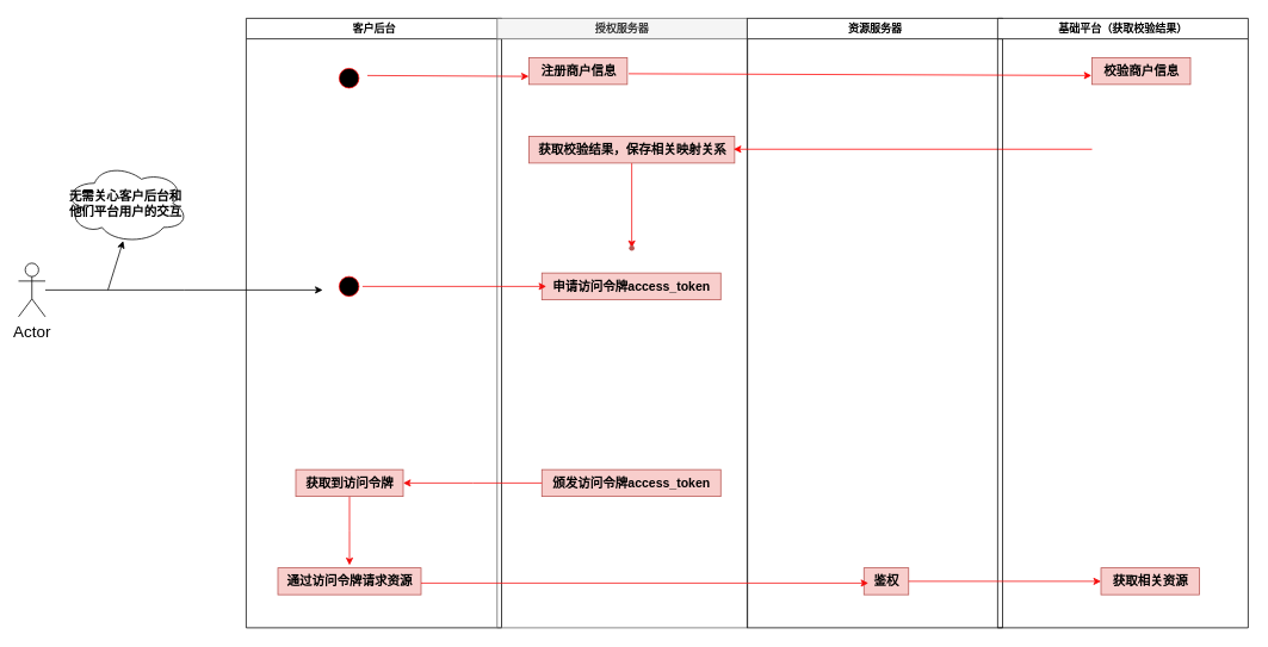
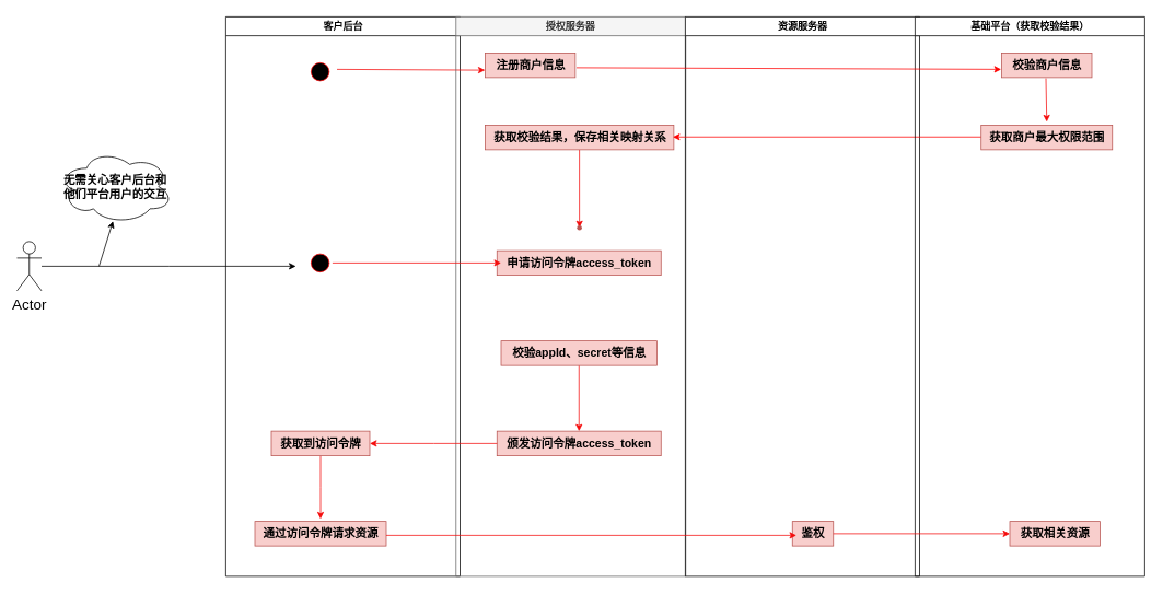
  <mxCell id="0" />
  <mxCell id="1" parent="0" />
  <mxCell id="2" value="客户后台" style="swimlane;whiteSpace=wrap" parent="1" vertex="1"><mxGeometry x="274.5" y="20" width="285.5" height="682" as="geometry" /></mxCell>
  <mxCell id="3" value="" style="ellipse;shape=startState;fillColor=#000000;strokeColor=#ff0000;" parent="2" vertex="1"><mxGeometry x="100" y="52" width="30" height="30" as="geometry" /></mxCell>
  <mxCell id="4" value="" style="endArrow=classic;html=1;rounded=0;fontSize=14;strokeColor=#f40b0b;entryX=0;entryY=0.7;entryDx=0;entryDy=0;entryPerimeter=0;" edge="1" parent="2" target="8"><mxGeometry width="50" height="50" relative="1" as="geometry"><mxPoint x="135.5" y="64" as="sourcePoint" /><mxPoint x="435.5" y="64" as="targetPoint" /></mxGeometry></mxCell>
  <mxCell id="5" value="" style="ellipse;shape=startState;fillColor=#000000;strokeColor=#ff0000;" vertex="1" parent="2"><mxGeometry x="100" y="285" width="30" height="30" as="geometry" /></mxCell>
  <mxCell id="6" value="通过访问令牌请求资源" style="text;html=1;align=center;verticalAlign=middle;resizable=0;points=[];autosize=1;strokeColor=#b85450;fillColor=#f8cecc;fontSize=14;fontStyle=1;fontColor=rgb(0, 0, 0);" vertex="1" parent="2"><mxGeometry x="35.5" y="615" width="160" height="30" as="geometry" /></mxCell>
  <mxCell id="7" value="授权服务器" style="swimlane;whiteSpace=wrap;fillColor=#f5f5f5;fontColor=#333333;strokeColor=#666666;" parent="1" vertex="1"><mxGeometry x="555" y="20" width="280" height="682" as="geometry" /></mxCell>
  <mxCell id="8" value="注册商户信息" style="text;html=1;align=center;verticalAlign=middle;resizable=0;points=[];autosize=1;strokeColor=#b85450;fillColor=#f8cecc;fontSize=14;fontStyle=1" vertex="1" parent="7"><mxGeometry x="35.5" y="44" width="110" height="30" as="geometry" /></mxCell>
  <mxCell id="9" value="" style="edgeStyle=orthogonalEdgeStyle;rounded=0;orthogonalLoop=1;jettySize=auto;html=1;strokeColor=#f40b0b;fontSize=14;" edge="1" parent="7" source="10" target="11"><mxGeometry relative="1" as="geometry" /></mxCell>
  <mxCell id="10" value="&lt;span style=&quot;font-weight: 700;&quot;&gt;获取校验结果，保存相关映射关系&lt;/span&gt;" style="text;html=1;align=center;verticalAlign=middle;resizable=0;points=[];autosize=1;strokeColor=#b85450;fillColor=#f8cecc;fontSize=14;" vertex="1" parent="7"><mxGeometry x="35.5" y="132" width="230" height="30" as="geometry" /></mxCell>
  <mxCell id="11" value="" style="shape=waypoint;sketch=0;size=6;pointerEvents=1;points=[];fillColor=#f8cecc;resizable=0;rotatable=0;perimeter=centerPerimeter;snapToPoint=1;fontSize=14;strokeColor=#b85450;fontColor=rgb(0, 0, 0);gradientColor=none;" vertex="1" parent="7"><mxGeometry x="130.5" y="237" width="40" height="40" as="geometry" /></mxCell>
  <mxCell id="12" value="申请访问令牌access_token" style="text;html=1;align=center;verticalAlign=middle;resizable=0;points=[];autosize=1;strokeColor=#b85450;fillColor=#f8cecc;fontSize=14;fontStyle=1" vertex="1" parent="7"><mxGeometry x="50" y="285" width="200" height="30" as="geometry" /></mxCell>
+ <mxCell id="13" value="" style="edgeStyle=orthogonalEdgeStyle;rounded=0;orthogonalLoop=1;jettySize=auto;html=1;strokeColor=#f40b0b;fontSize=14;" edge="1" parent="7" source="14" target="15"><mxGeometry relative="1" as="geometry" /></mxCell>
+ <mxCell id="14" value="校验appId、secret等信息" style="text;html=1;align=center;verticalAlign=middle;resizable=0;points=[];autosize=1;strokeColor=#b85450;fillColor=#f8cecc;fontSize=14;fontStyle=1;fontColor=rgb(0, 0, 0);" vertex="1" parent="7"><mxGeometry x="55" y="395" width="190" height="30" as="geometry" /></mxCell>
  <mxCell id="15" value="颁发访问令牌access_token" style="text;html=1;align=center;verticalAlign=middle;resizable=0;points=[];autosize=1;strokeColor=#b85450;fillColor=#f8cecc;fontSize=14;fontStyle=1;fontColor=rgb(0, 0, 0);" vertex="1" parent="7"><mxGeometry x="50" y="505" width="200" height="30" as="geometry" /></mxCell>
  <mxCell id="16" value="资源服务器" style="swimlane;whiteSpace=wrap" parent="1" vertex="1"><mxGeometry x="834.5" y="20" width="285.5" height="682" as="geometry" /></mxCell>
  <mxCell id="17" value="" style="endArrow=classic;html=1;rounded=0;strokeColor=#FF0000;fontSize=14;entryX=0.995;entryY=0.483;entryDx=0;entryDy=0;entryPerimeter=0;" edge="1" parent="16" target="10"><mxGeometry width="50" height="50" relative="1" as="geometry"><mxPoint x="385.5" y="146.5" as="sourcePoint" /><mxPoint x="-64.5" y="146.5" as="targetPoint" /></mxGeometry></mxCell>
  <mxCell id="18" value="鉴权" style="text;html=1;align=center;verticalAlign=middle;resizable=0;points=[];autosize=1;strokeColor=#b85450;fillColor=#f8cecc;fontSize=14;fontStyle=1;fontColor=rgb(0, 0, 0);" vertex="1" parent="16"><mxGeometry x="130.5" y="615" width="50" height="30" as="geometry" /></mxCell>
  <mxCell id="19" value="基础平台（获取校验结果）" style="swimlane;whiteSpace=wrap" vertex="1" parent="1"><mxGeometry x="1114.5" y="20" width="280" height="682" as="geometry" /></mxCell>
  <mxCell id="20" value="校验商户信息" style="text;html=1;align=center;verticalAlign=middle;resizable=0;points=[];autosize=1;strokeColor=#b85450;fillColor=#f8cecc;fontSize=14;fontStyle=1" vertex="1" parent="19"><mxGeometry x="105.5" y="44" width="110" height="30" as="geometry" /></mxCell>
+ <mxCell id="21" value="获取商户最大权限范围" style="text;html=1;align=center;verticalAlign=middle;resizable=0;points=[];autosize=1;strokeColor=#b85450;fillColor=#f8cecc;fontSize=14;fontStyle=1" vertex="1" parent="19"><mxGeometry x="80.5" y="132" width="160" height="30" as="geometry" /></mxCell>
+ <mxCell id="22" value="" style="endArrow=classic;html=1;rounded=0;strokeColor=#f40b0b;fontSize=14;exitX=0.491;exitY=1.033;exitDx=0;exitDy=0;exitPerimeter=0;entryX=0.5;entryY=-0.133;entryDx=0;entryDy=0;entryPerimeter=0;" edge="1" parent="19" source="20" target="21"><mxGeometry width="50" height="50" relative="1" as="geometry"><mxPoint x="-4.5" y="322" as="sourcePoint" /><mxPoint x="45.5" y="272" as="targetPoint" /></mxGeometry></mxCell>
  <mxCell id="23" value="获取相关资源" style="text;html=1;align=center;verticalAlign=middle;resizable=0;points=[];autosize=1;strokeColor=#b85450;fillColor=#f8cecc;fontSize=14;fontStyle=1;fontColor=rgb(0, 0, 0);" vertex="1" parent="19"><mxGeometry x="115.5" y="615" width="110" height="30" as="geometry" /></mxCell>
  <mxCell id="24" style="edgeStyle=orthogonalEdgeStyle;rounded=0;orthogonalLoop=1;jettySize=auto;html=1;fontSize=18;" edge="1" parent="1" source="25"><mxGeometry relative="1" as="geometry"><mxPoint x="360" y="324" as="targetPoint" /></mxGeometry></mxCell>
  <mxCell id="25" value="Actor" style="shape=umlActor;verticalLabelPosition=bottom;verticalAlign=top;html=1;outlineConnect=0;fontSize=18;" vertex="1" parent="1"><mxGeometry x="20" y="294" width="30" height="60" as="geometry" /></mxCell>
  <mxCell id="26" value="&lt;b style=&quot;border-color: var(--border-color);&quot;&gt;无需关心客户后台和他们平台用户的交互&lt;br&gt;&lt;/b&gt;" style="ellipse;shape=cloud;whiteSpace=wrap;html=1;fontSize=14;" vertex="1" parent="1"><mxGeometry x="70" y="182" width="140" height="90" as="geometry" /></mxCell>
  <mxCell id="27" value="" style="endArrow=classic;html=1;rounded=0;fontSize=14;entryX=0.479;entryY=0.967;entryDx=0;entryDy=0;entryPerimeter=0;" edge="1" parent="1" target="26"><mxGeometry width="50" height="50" relative="1" as="geometry"><mxPoint x="120" y="324" as="sourcePoint" /><mxPoint x="170" y="294" as="targetPoint" /></mxGeometry></mxCell>
  <mxCell id="28" value="" style="endArrow=classic;html=1;rounded=0;strokeColor=#FF0000;fontSize=14;entryX=-0.005;entryY=0.667;entryDx=0;entryDy=0;entryPerimeter=0;exitX=1.014;exitY=0.6;exitDx=0;exitDy=0;exitPerimeter=0;" edge="1" parent="1" source="8" target="20"><mxGeometry width="50" height="50" relative="1" as="geometry"><mxPoint x="694.5" y="194" as="sourcePoint" /><mxPoint x="1270" y="194" as="targetPoint" /></mxGeometry></mxCell>
  <mxCell id="29" style="edgeStyle=orthogonalEdgeStyle;rounded=0;orthogonalLoop=1;jettySize=auto;html=1;exitX=1;exitY=0.5;exitDx=0;exitDy=0;strokeColor=#f40b0b;fontSize=14;" edge="1" parent="1" source="5"><mxGeometry relative="1" as="geometry"><mxPoint x="610" y="320" as="targetPoint" /></mxGeometry></mxCell>
  <mxCell id="30" value="" style="edgeStyle=orthogonalEdgeStyle;rounded=0;orthogonalLoop=1;jettySize=auto;html=1;strokeColor=#f40b0b;fontSize=14;" edge="1" parent="1" source="31"><mxGeometry relative="1" as="geometry"><mxPoint x="390" y="632" as="targetPoint" /></mxGeometry></mxCell>
  <mxCell id="31" value="获取到访问令牌" style="text;html=1;align=center;verticalAlign=middle;resizable=0;points=[];autosize=1;strokeColor=#b85450;fillColor=#f8cecc;fontSize=14;fontStyle=1;fontColor=rgb(0, 0, 0);" vertex="1" parent="1"><mxGeometry x="330" y="525" width="120" height="30" as="geometry" /></mxCell>
  <mxCell id="32" value="" style="edgeStyle=orthogonalEdgeStyle;rounded=0;orthogonalLoop=1;jettySize=auto;html=1;strokeColor=#f40b0b;fontSize=14;" edge="1" parent="1" source="15"><mxGeometry relative="1" as="geometry"><mxPoint x="450" y="540" as="targetPoint" /></mxGeometry></mxCell>
  <mxCell id="33" value="" style="edgeStyle=orthogonalEdgeStyle;rounded=0;orthogonalLoop=1;jettySize=auto;html=1;strokeColor=#f40b0b;fontSize=14;" edge="1" parent="1"><mxGeometry relative="1" as="geometry"><mxPoint x="470" y="652" as="sourcePoint" /><mxPoint x="970" y="652" as="targetPoint" /></mxGeometry></mxCell>
  <mxCell id="34" value="" style="edgeStyle=orthogonalEdgeStyle;rounded=0;orthogonalLoop=1;jettySize=auto;html=1;strokeColor=#f40b0b;fontSize=14;" edge="1" parent="1" source="18" target="23"><mxGeometry relative="1" as="geometry" /></mxCell>
